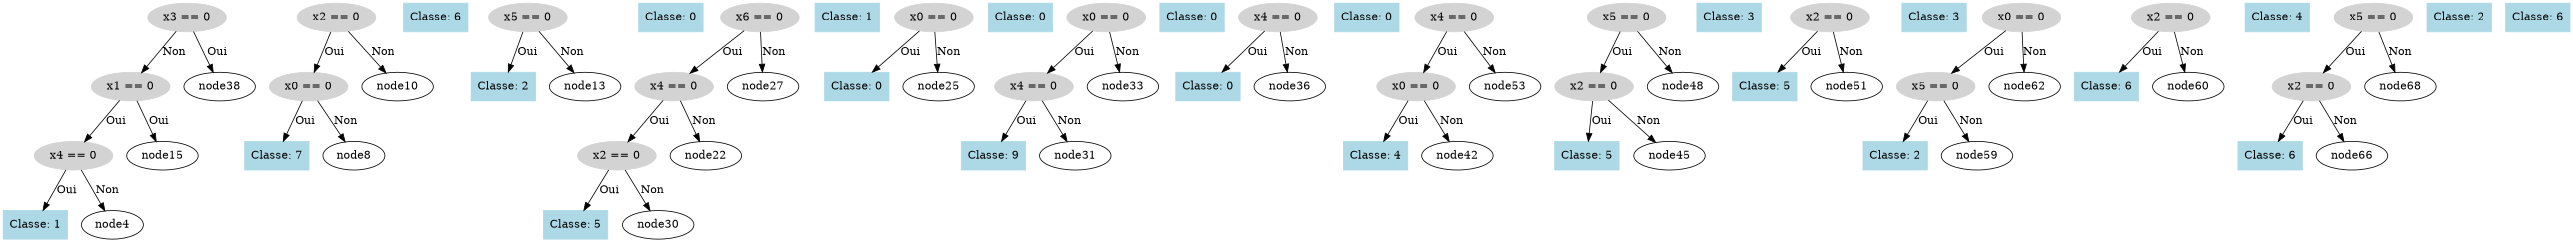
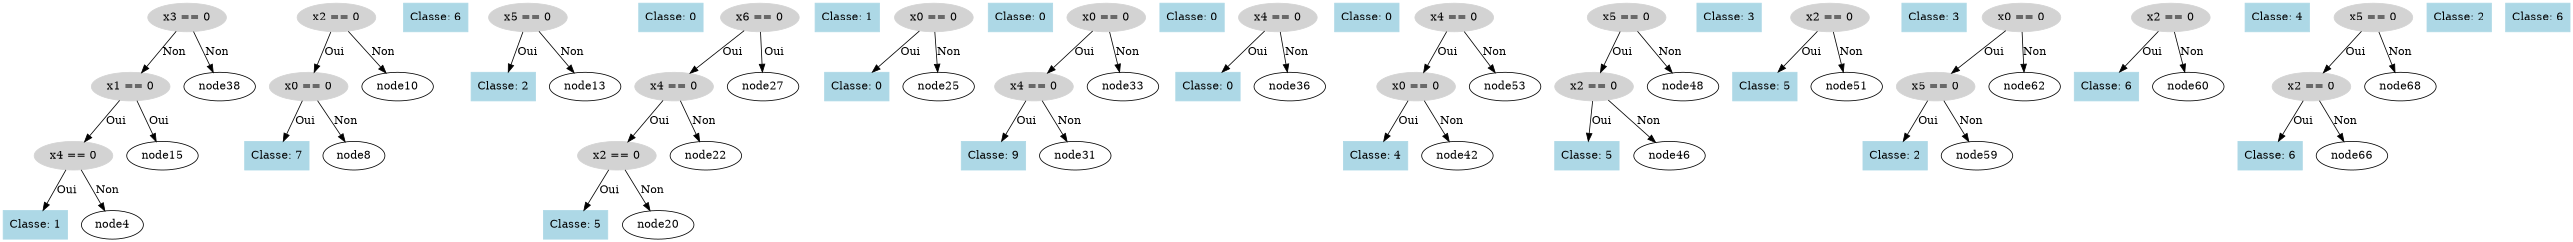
  digraph {
    node [color=lightblue shape=box style=filled]
    n1 [color=lightgray label="x3 == 0" shape=ellipse]
    n2 [color=lightgray label="x1 == 0" shape=ellipse]
    node38 [color="" shape="" style=""]
    n4 [color=lightgray label="x4 == 0" shape=ellipse]
    node15 [color="" shape="" style=""]
    n6 [label="Classe: 1"]
    node4 [color="" shape="" style=""]
    n8 [color=lightgray label="x2 == 0" shape=ellipse]
    n9 [color=lightgray label="x0 == 0" shape=ellipse]
    node10 [color="" shape="" style=""]
    n11 [label="Classe: 7"]
    node8 [color="" shape="" style=""]
    n13 [label="Classe: 6"]
    n14 [color=lightgray label="x5 == 0" shape=ellipse]
    n15 [label="Classe: 2"]
    node13 [color="" shape="" style=""]
    n17 [label="Classe: 0"]
    n18 [color=lightgray label="x6 == 0" shape=ellipse]
    n19 [color=lightgray label="x4 == 0" shape=ellipse]
    node27 [color="" shape="" style=""]
    n21 [color=lightgray label="x2 == 0" shape=ellipse]
    node22 [color="" shape="" style=""]
    n23 [label="Classe: 5"]
-   node20 [label=node30 color="" shape="" style=""]
+   node20 [color="" shape="" style=""]
    n25 [label="Classe: 1"]
    n26 [color=lightgray label="x0 == 0" shape=ellipse]
    n27 [label="Classe: 0"]
    node25 [color="" shape="" style=""]
    n29 [label="Classe: 0"]
    n30 [color=lightgray label="x0 == 0" shape=ellipse]
    n31 [color=lightgray label="x4 == 0" shape=ellipse]
    node33 [color="" shape="" style=""]
    n33 [label="Classe: 9"]
    node31 [color="" shape="" style=""]
    n35 [label="Classe: 0"]
    n36 [color=lightgray label="x4 == 0" shape=ellipse]
    n37 [label="Classe: 0"]
    node36 [color="" shape="" style=""]
    n39 [label="Classe: 0"]
    n40 [color=lightgray label="x4 == 0" shape=ellipse]
    n41 [color=lightgray label="x0 == 0" shape=ellipse]
    node53 [color="" shape="" style=""]
    n43 [label="Classe: 4"]
    node42 [color="" shape="" style=""]
    n45 [color=lightgray label="x5 == 0" shape=ellipse]
    n46 [color=lightgray label="x2 == 0" shape=ellipse]
    node48 [color="" shape="" style=""]
    n48 [label="Classe: 5"]
-   node46 [label=node45 color="" shape="" style=""]
+   node46 [color="" shape="" style=""]
    n50 [label="Classe: 3"]
    n51 [color=lightgray label="x2 == 0" shape=ellipse]
    n52 [label="Classe: 5"]
    node51 [color="" shape="" style=""]
    n54 [label="Classe: 3"]
    n55 [color=lightgray label="x0 == 0" shape=ellipse]
    n56 [color=lightgray label="x5 == 0" shape=ellipse]
    node62 [color="" shape="" style=""]
    n58 [label="Classe: 2"]
    n59 [label=node59 color="" shape="" style=""]
    n60 [color=lightgray label="x2 == 0" shape=ellipse]
    n61 [label="Classe: 6"]
    node60 [color="" shape="" style=""]
    n63 [label="Classe: 4"]
    n64 [color=lightgray label="x5 == 0" shape=ellipse]
    n65 [color=lightgray label="x2 == 0" shape=ellipse]
    node68 [color="" shape="" style=""]
    n67 [label="Classe: 6"]
    node66 [color="" shape="" style=""]
    n69 [label="Classe: 2"]
    n70 [label="Classe: 6"]
    n1 -> n2 [label=Non]
-   n1 -> node38 [label=Oui]
+   n1 -> node38 [label=Non]
    n2 -> n4 [label=Oui]
    n2 -> node15 [label=Oui]
    n4 -> n6 [label=Oui]
    n4 -> node4 [label=Non]
    n8 -> n9 [label=Oui]
    n8 -> node10 [label=Non]
    n9 -> n11 [label=Oui]
    n9 -> node8 [label=Non]
    n14 -> n15 [label=Oui]
    n14 -> node13 [label=Non]
    n18 -> n19 [label=Oui]
-   n18 -> node27 [label=Non]
+   n18 -> node27 [label=Oui]
    n19 -> n21 [label=Oui]
    n19 -> node22 [label=Non]
    n21 -> n23 [label=Oui]
    n21 -> node20 [label=Non]
    n26 -> n27 [label=Oui]
    n26 -> node25 [label=Non]
    n30 -> n31 [label=Oui]
    n30 -> node33 [label=Non]
    n31 -> n33 [label=Oui]
    n31 -> node31 [label=Non]
    n36 -> n37 [label=Oui]
    n36 -> node36 [label=Non]
    n40 -> n41 [label=Oui]
    n40 -> node53 [label=Non]
    n41 -> n43 [label=Oui]
    n41 -> node42 [label=Non]
    n45 -> n46 [label=Oui]
    n45 -> node48 [label=Non]
    n46 -> n48 [label=Oui]
    n46 -> node46 [label=Non]
    n51 -> n52 [label=Oui]
    n51 -> node51 [label=Non]
    n55 -> n56 [label=Oui]
    n55 -> node62 [label=Non]
    n56 -> n58 [label=Oui]
    n56 -> n59 [label=Non]
    n60 -> n61 [label=Oui]
    n60 -> node60 [label=Non]
    n64 -> n65 [label=Oui]
    n64 -> node68 [label=Non]
    n65 -> n67 [label=Oui]
    n65 -> node66 [label=Non]
  }
